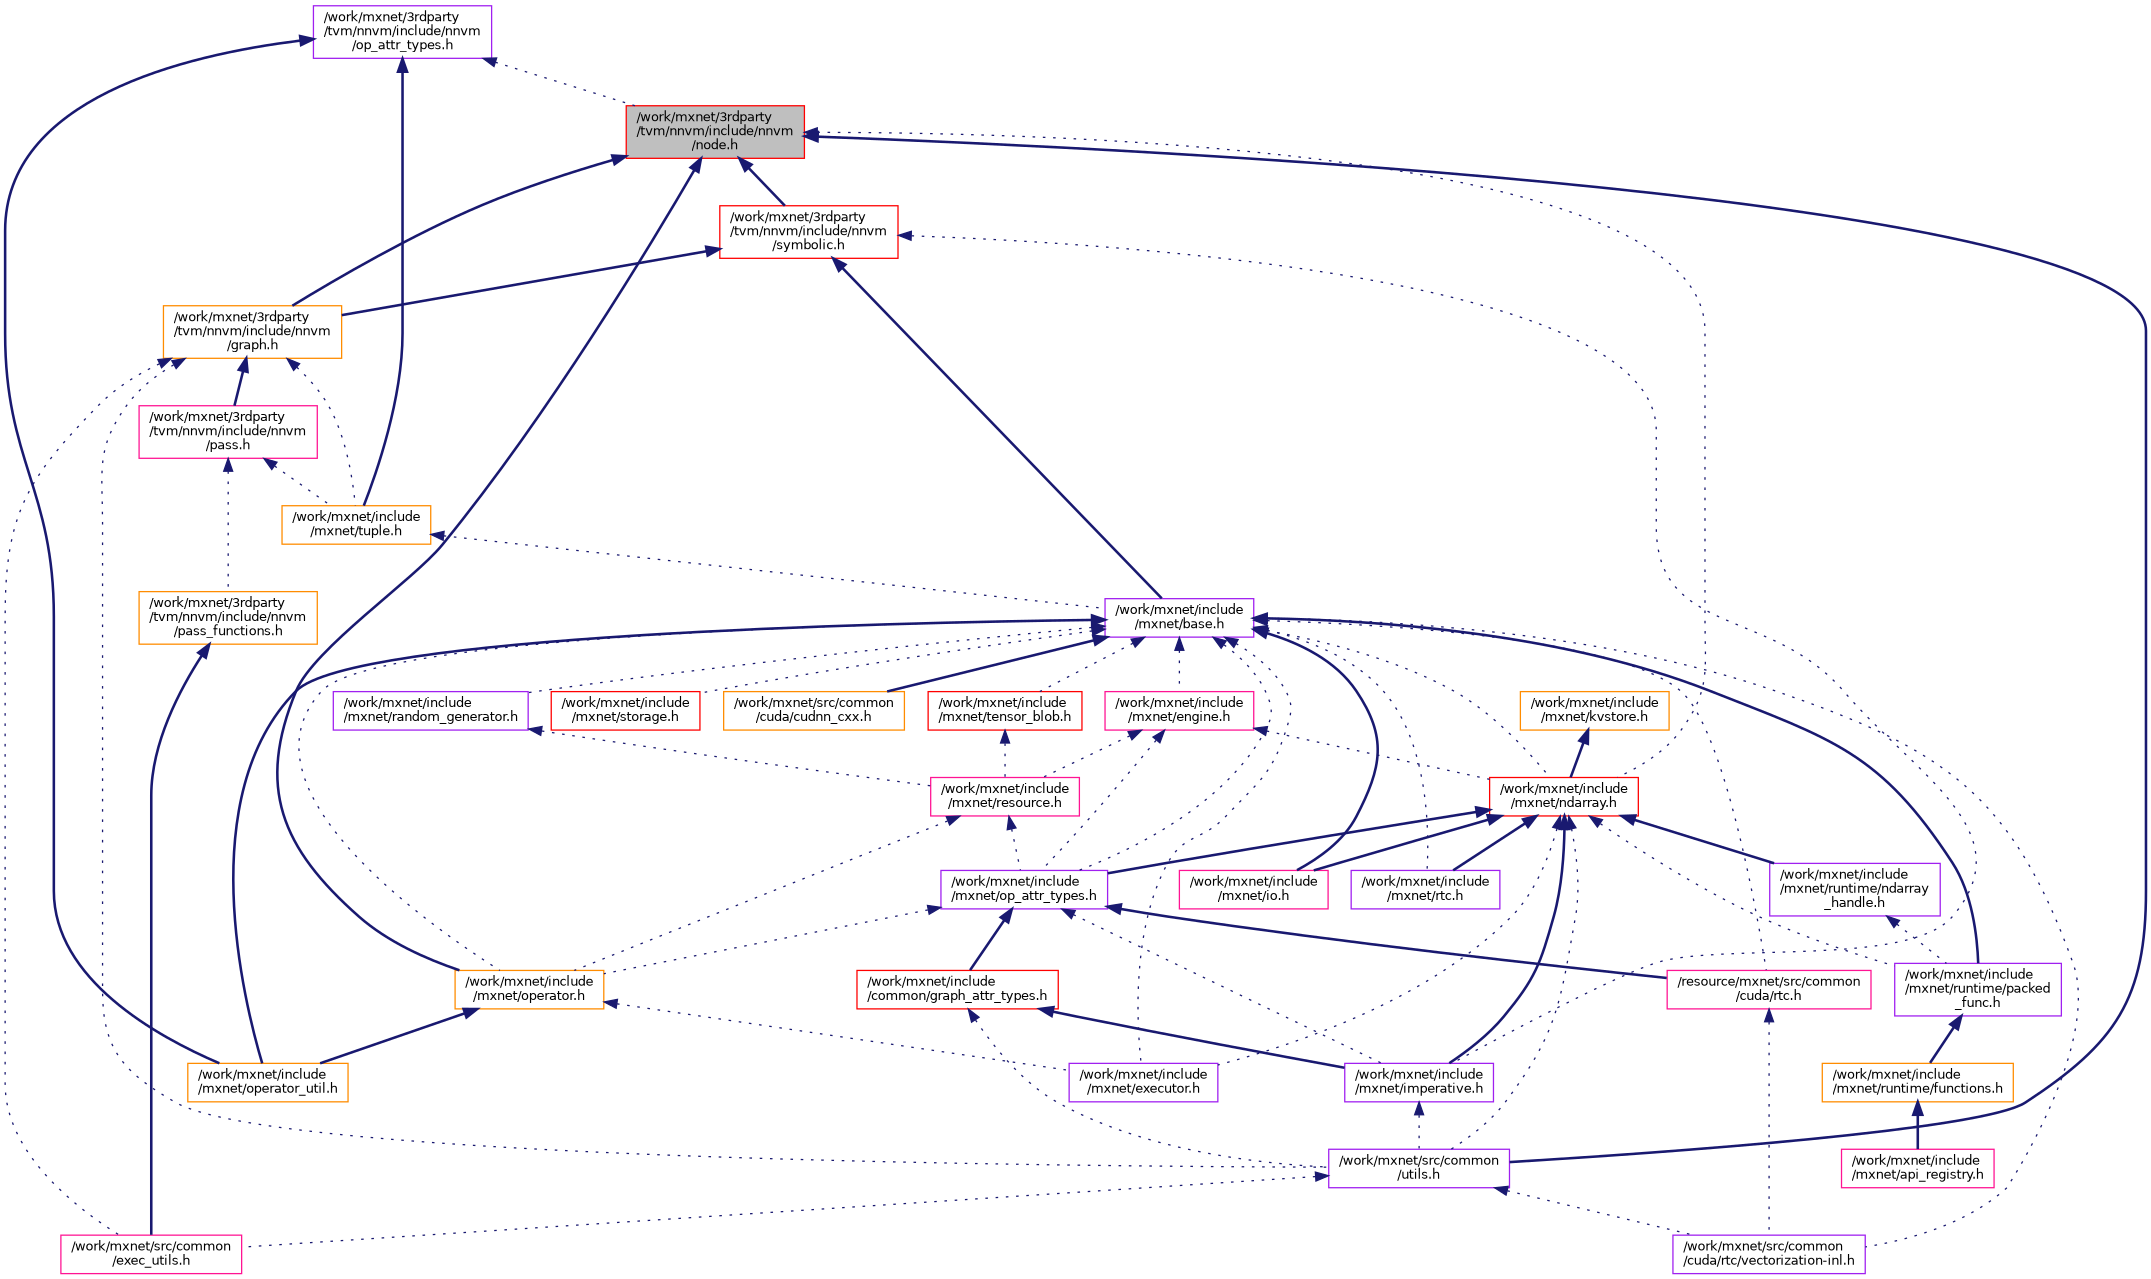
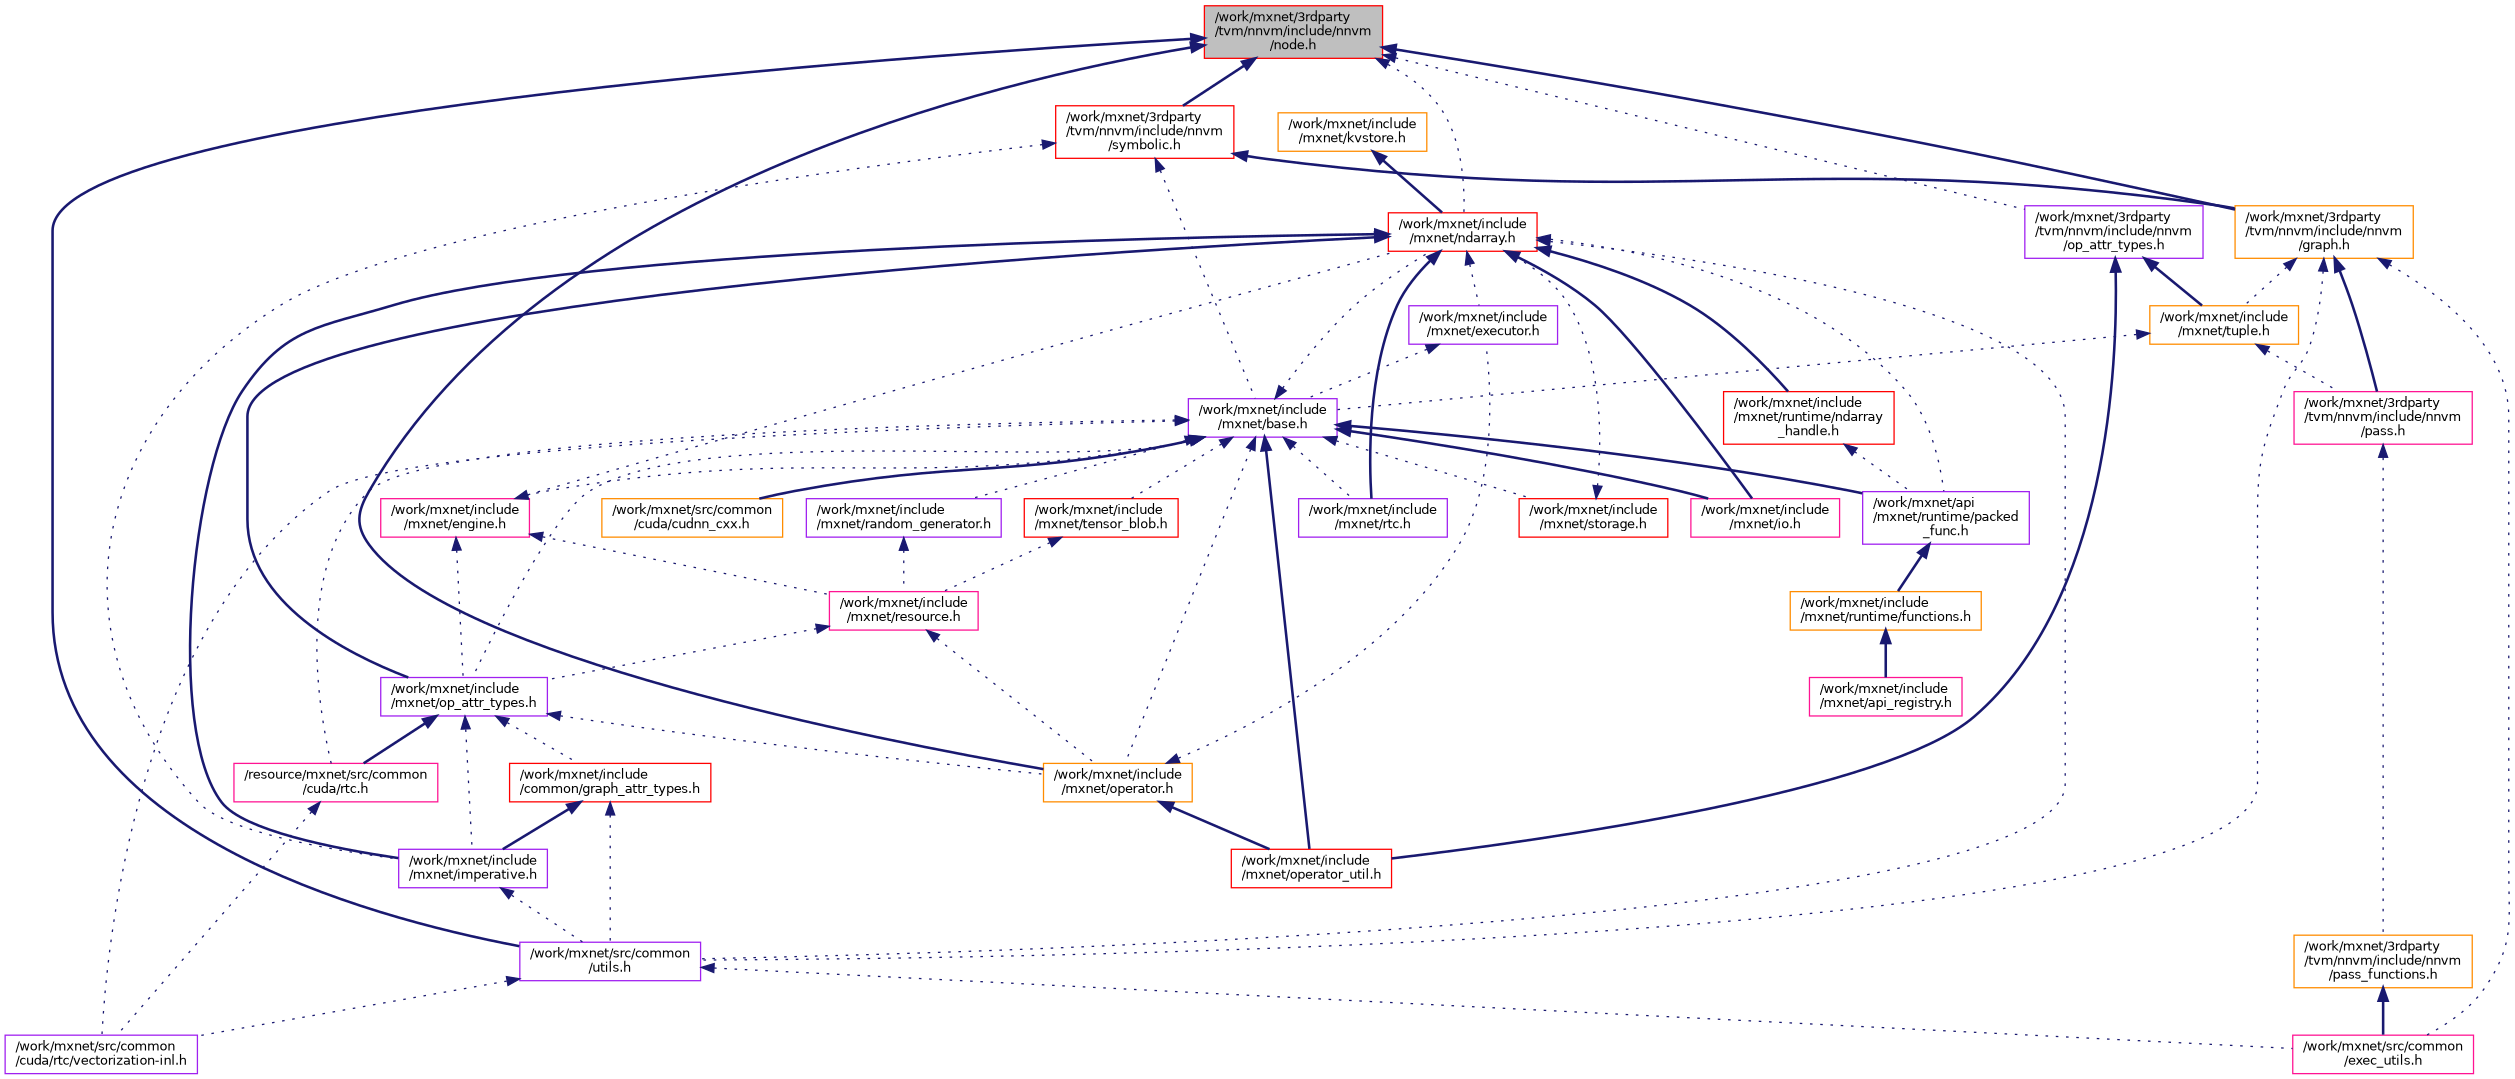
  digraph {
    node [color=purple fillcolor=white fontname=Helvetica fontsize=10 shape=record style=filled]
    edge [color=midnightblue dir=back fontname=Helvetica fontsize=10 labelfontname=Helvetica labelfontsize=10 style=dotted]
    n1 [color=red fillcolor=grey75 fontcolor=black height=0.2 label="/work/mxnet/3rdparty\l/tvm/nnvm/include/nnvm\l/node.h" width=0.4]
    n2 [color=red height=0.2 label="/work/mxnet/include\l/mxnet/ndarray.h" width=0.4]
    n3 [color=darkorange height=0.2 label="/work/mxnet/include\l/mxnet/operator.h" width=0.4]
    n4 [height=0.2 label="/work/mxnet/src/common\l/utils.h" width=0.4]
    n5 [color=darkorange height=0.2 label="/work/mxnet/3rdparty\l/tvm/nnvm/include/nnvm\l/graph.h" width=0.4]
    n6 [color=red height=0.2 label="/work/mxnet/3rdparty\l/tvm/nnvm/include/nnvm\l/symbolic.h" width=0.4]
    n7 [height=0.2 label="/work/mxnet/3rdparty\l/tvm/nnvm/include/nnvm\l/op_attr_types.h" width=0.4]
-   n8 [height=0.2 label="/work/mxnet/include\l/mxnet/runtime/packed\l_func.h" width=0.4]
+   n8 [height=0.2 label="/work/mxnet/api\l/mxnet/runtime/packed\l_func.h" width=0.4]
    n9 [height=0.2 label="/work/mxnet/include\l/mxnet/executor.h" width=0.4]
    n10 [height=0.2 label="/work/mxnet/include\l/mxnet/op_attr_types.h" width=0.4]
    n11 [height=0.2 label="/work/mxnet/include\l/mxnet/imperative.h" width=0.4]
    n12 [color=deeppink height=0.2 label="/work/mxnet/include\l/mxnet/io.h" width=0.4]
    n13 [height=0.2 label="/work/mxnet/include\l/mxnet/rtc.h" width=0.4]
-   n14 [height=0.2 label="/work/mxnet/include\l/mxnet/runtime/ndarray\l_handle.h" width=0.4]
-   n15 [color=darkorange height=0.2 label="/work/mxnet/include\l/mxnet/operator_util.h" width=0.4]
+   n14 [color=red height=0.2 label="/work/mxnet/include\l/mxnet/runtime/ndarray\l_handle.h" width=0.4]
+   n15 [color=red height=0.2 label="/work/mxnet/include\l/mxnet/operator_util.h" width=0.4]
    n16 [height=0.2 label="/work/mxnet/src/common\l/cuda/rtc/vectorization-inl.h" width=0.4]
    n17 [color=deeppink height=0.2 label="/work/mxnet/src/common\l/exec_utils.h" width=0.4]
    n18 [color=darkorange height=0.2 label="/work/mxnet/include\l/mxnet/tuple.h" width=0.4]
    n19 [color=deeppink height=0.2 label="/work/mxnet/3rdparty\l/tvm/nnvm/include/nnvm\l/pass.h" width=0.4]
    n20 [height=0.2 label="/work/mxnet/include\l/mxnet/base.h" width=0.4]
    n21 [color=darkorange height=0.2 label="/work/mxnet/include\l/mxnet/runtime/functions.h" width=0.4]
    n22 [color=red height=0.2 label="/work/mxnet/include\l/common/graph_attr_types.h" width=0.4]
    n23 [color=deeppink height=0.2 label="/resource/mxnet/src/common\l/cuda/rtc.h" width=0.4]
    n24 [color=darkorange height=0.2 label="/work/mxnet/include\l/mxnet/kvstore.h" width=0.4]
    n25 [color=deeppink height=0.2 label="/work/mxnet/include\l/mxnet/api_registry.h" width=0.4]
    n26 [color=darkorange height=0.2 label="/work/mxnet/3rdparty\l/tvm/nnvm/include/nnvm\l/pass_functions.h" width=0.4]
    n27 [color=deeppink height=0.2 label="/work/mxnet/include\l/mxnet/engine.h" width=0.4]
    n28 [color=red height=0.2 label="/work/mxnet/include\l/mxnet/storage.h" width=0.4]
    n29 [height=0.2 label="/work/mxnet/include\l/mxnet/random_generator.h" width=0.4]
    n30 [color=red height=0.2 label="/work/mxnet/include\l/mxnet/tensor_blob.h" width=0.4]
    n31 [color=darkorange height=0.2 label="/work/mxnet/src/common\l/cuda/cudnn_cxx.h" width=0.4]
    n32 [color=deeppink height=0.2 label="/work/mxnet/include\l/mxnet/resource.h" width=0.4]
    n1 -> n2
    n1 -> n3 [style=bold]
    n1 -> n4 [style=bold]
    n1 -> n5 [style=bold]
    n1 -> n6 [style=bold]
-   n7 -> n1
+   n1 -> n7
    n2 -> n4
    n2 -> n8
    n2 -> n9
    n2 -> n10 [style=bold]
    n2 -> n11 [style=bold]
    n2 -> n12 [style=bold]
    n2 -> n13 [style=bold]
    n2 -> n14 [style=bold]
    n3 -> n9
    n3 -> n15 [style=bold]
    n4 -> n16
    n4 -> n17
    n5 -> n4
    n5 -> n17
    n5 -> n18
    n5 -> n19 [style=bold]
    n6 -> n5 [style=bold]
    n6 -> n11
-   n6 -> n20 [style=bold]
+   n6 -> n20
    n7 -> n15 [style=bold]
    n7 -> n18 [style=bold]
    n8 -> n21 [style=bold]
    n10 -> n3
    n10 -> n11
-   n10 -> n22 [style=bold]
+   n10 -> n22
    n10 -> n23 [style=bold]
    n11 -> n4
    n14 -> n8
    n18 -> n20
-   n19 -> n18
+   n18 -> n19
    n19 -> n26
    n20 -> n2
    n20 -> n3
    n20 -> n8 [style=bold]
-   n20 -> n9
+   n9 -> n20
    n20 -> n10
    n20 -> n12 [style=bold]
    n20 -> n13
    n20 -> n15 [style=bold]
    n20 -> n16
    n20 -> n23
    n20 -> n27
    n20 -> n28
    n20 -> n29
    n20 -> n30
    n20 -> n31 [style=bold]
    n21 -> n25 [style=bold]
    n22 -> n4
    n22 -> n11 [style=bold]
    n23 -> n16
    n24 -> n2 [style=bold]
    n26 -> n17 [style=bold]
    n27 -> n2
    n27 -> n10
    n27 -> n32
+   n28 -> n2
    n29 -> n32
    n30 -> n32
    n32 -> n3
    n32 -> n10
  }
